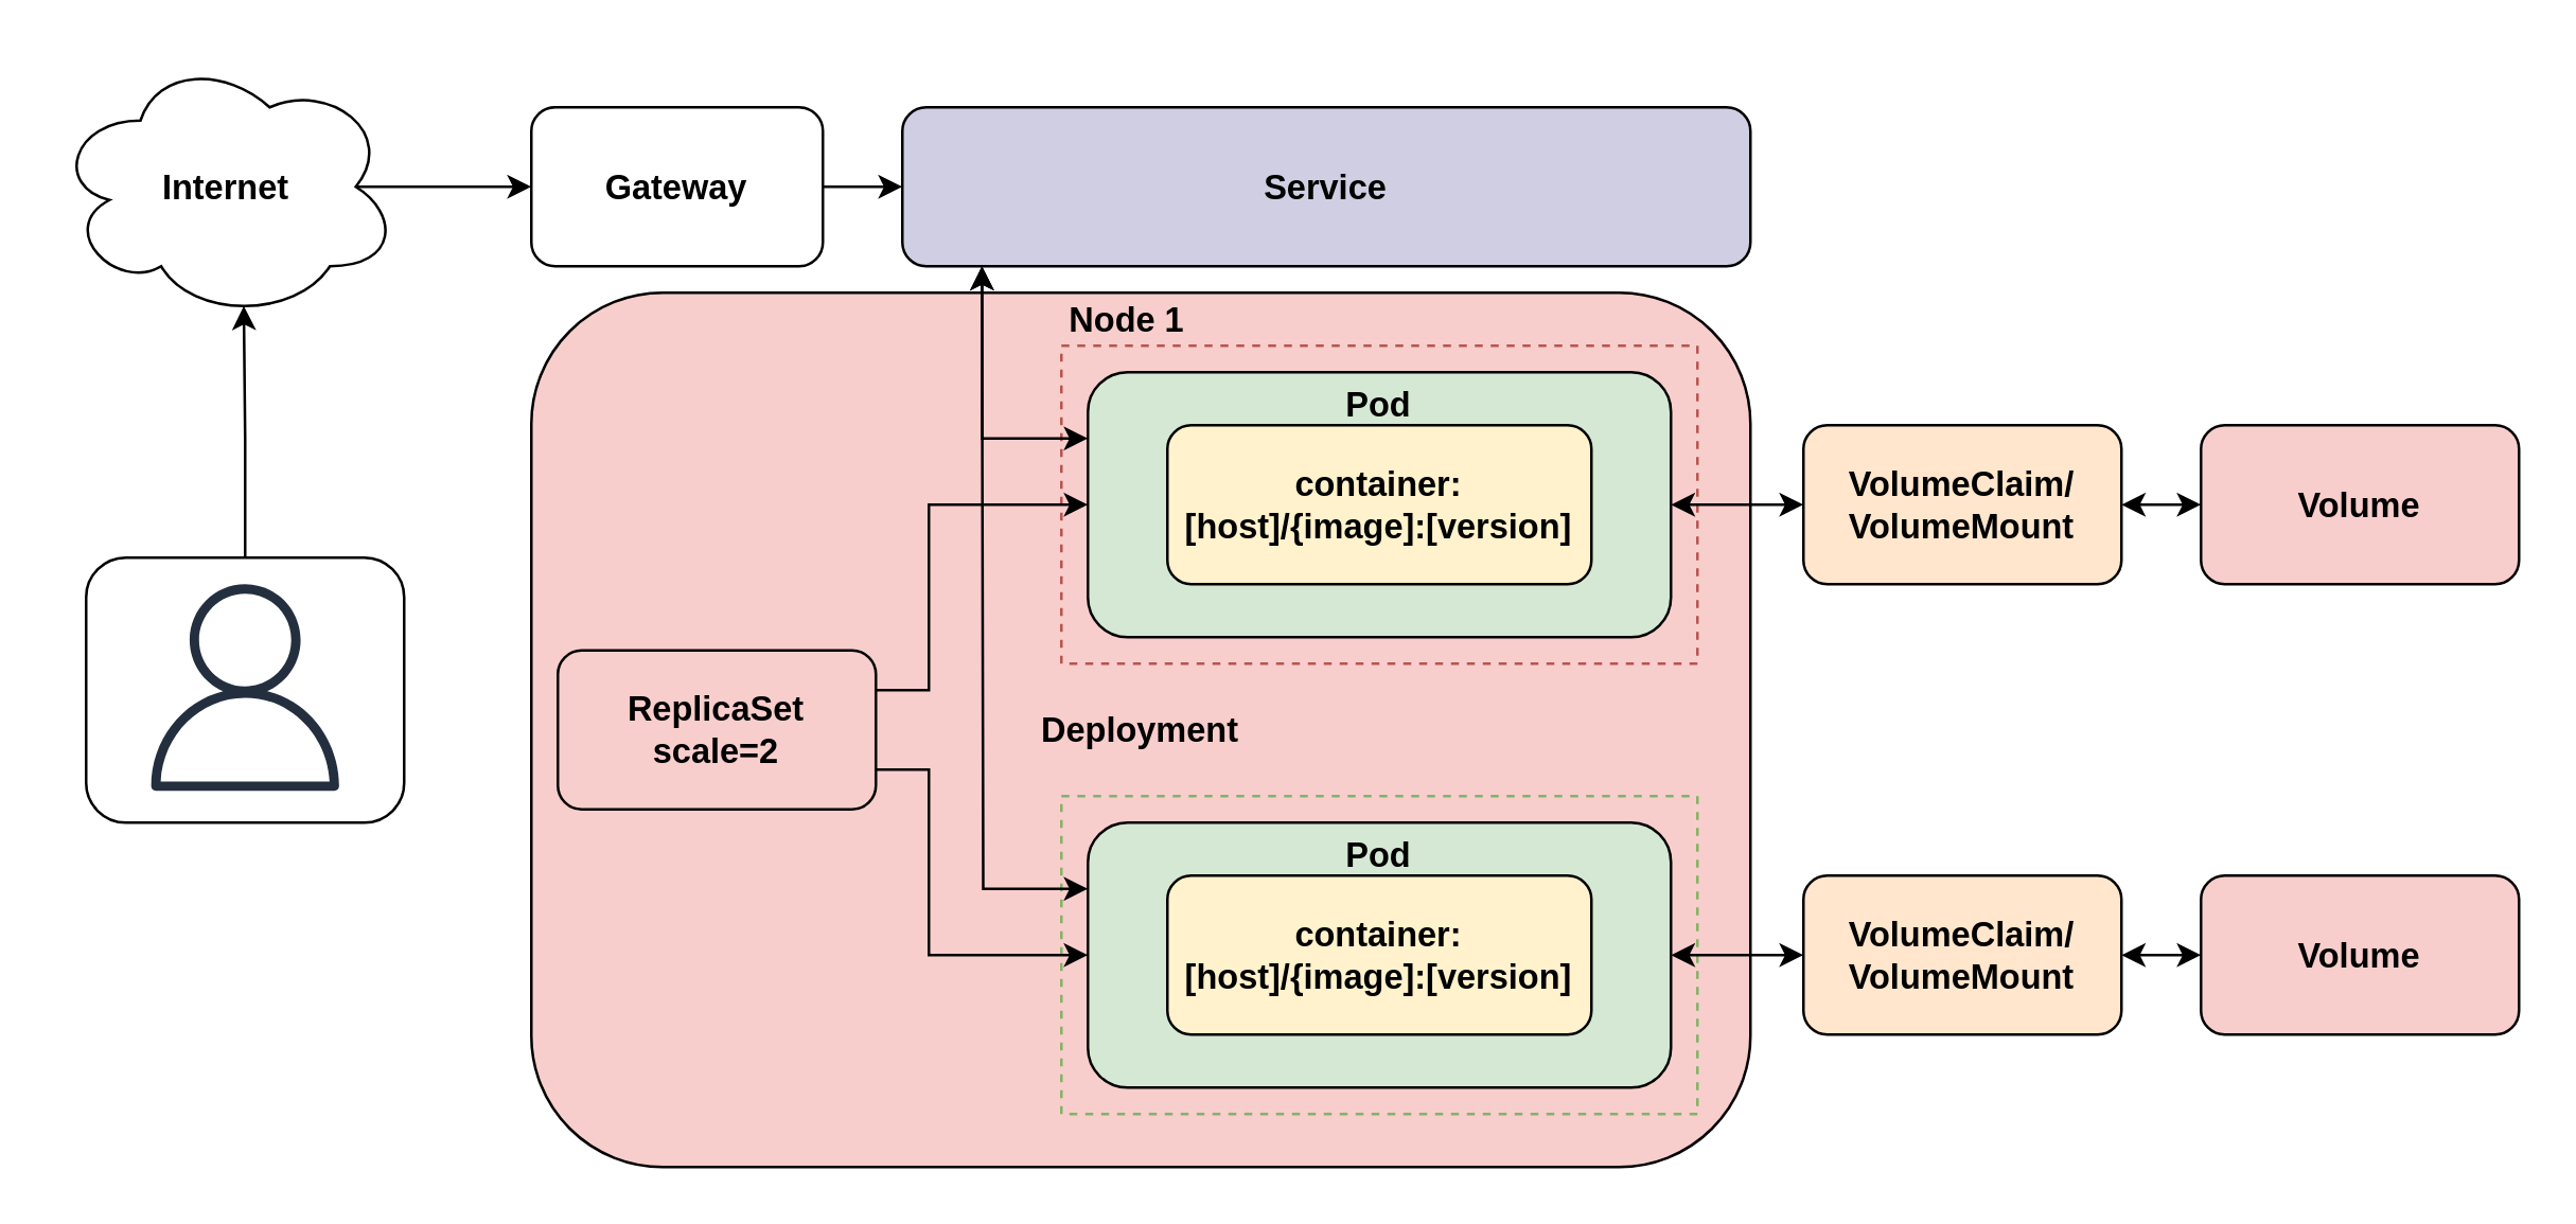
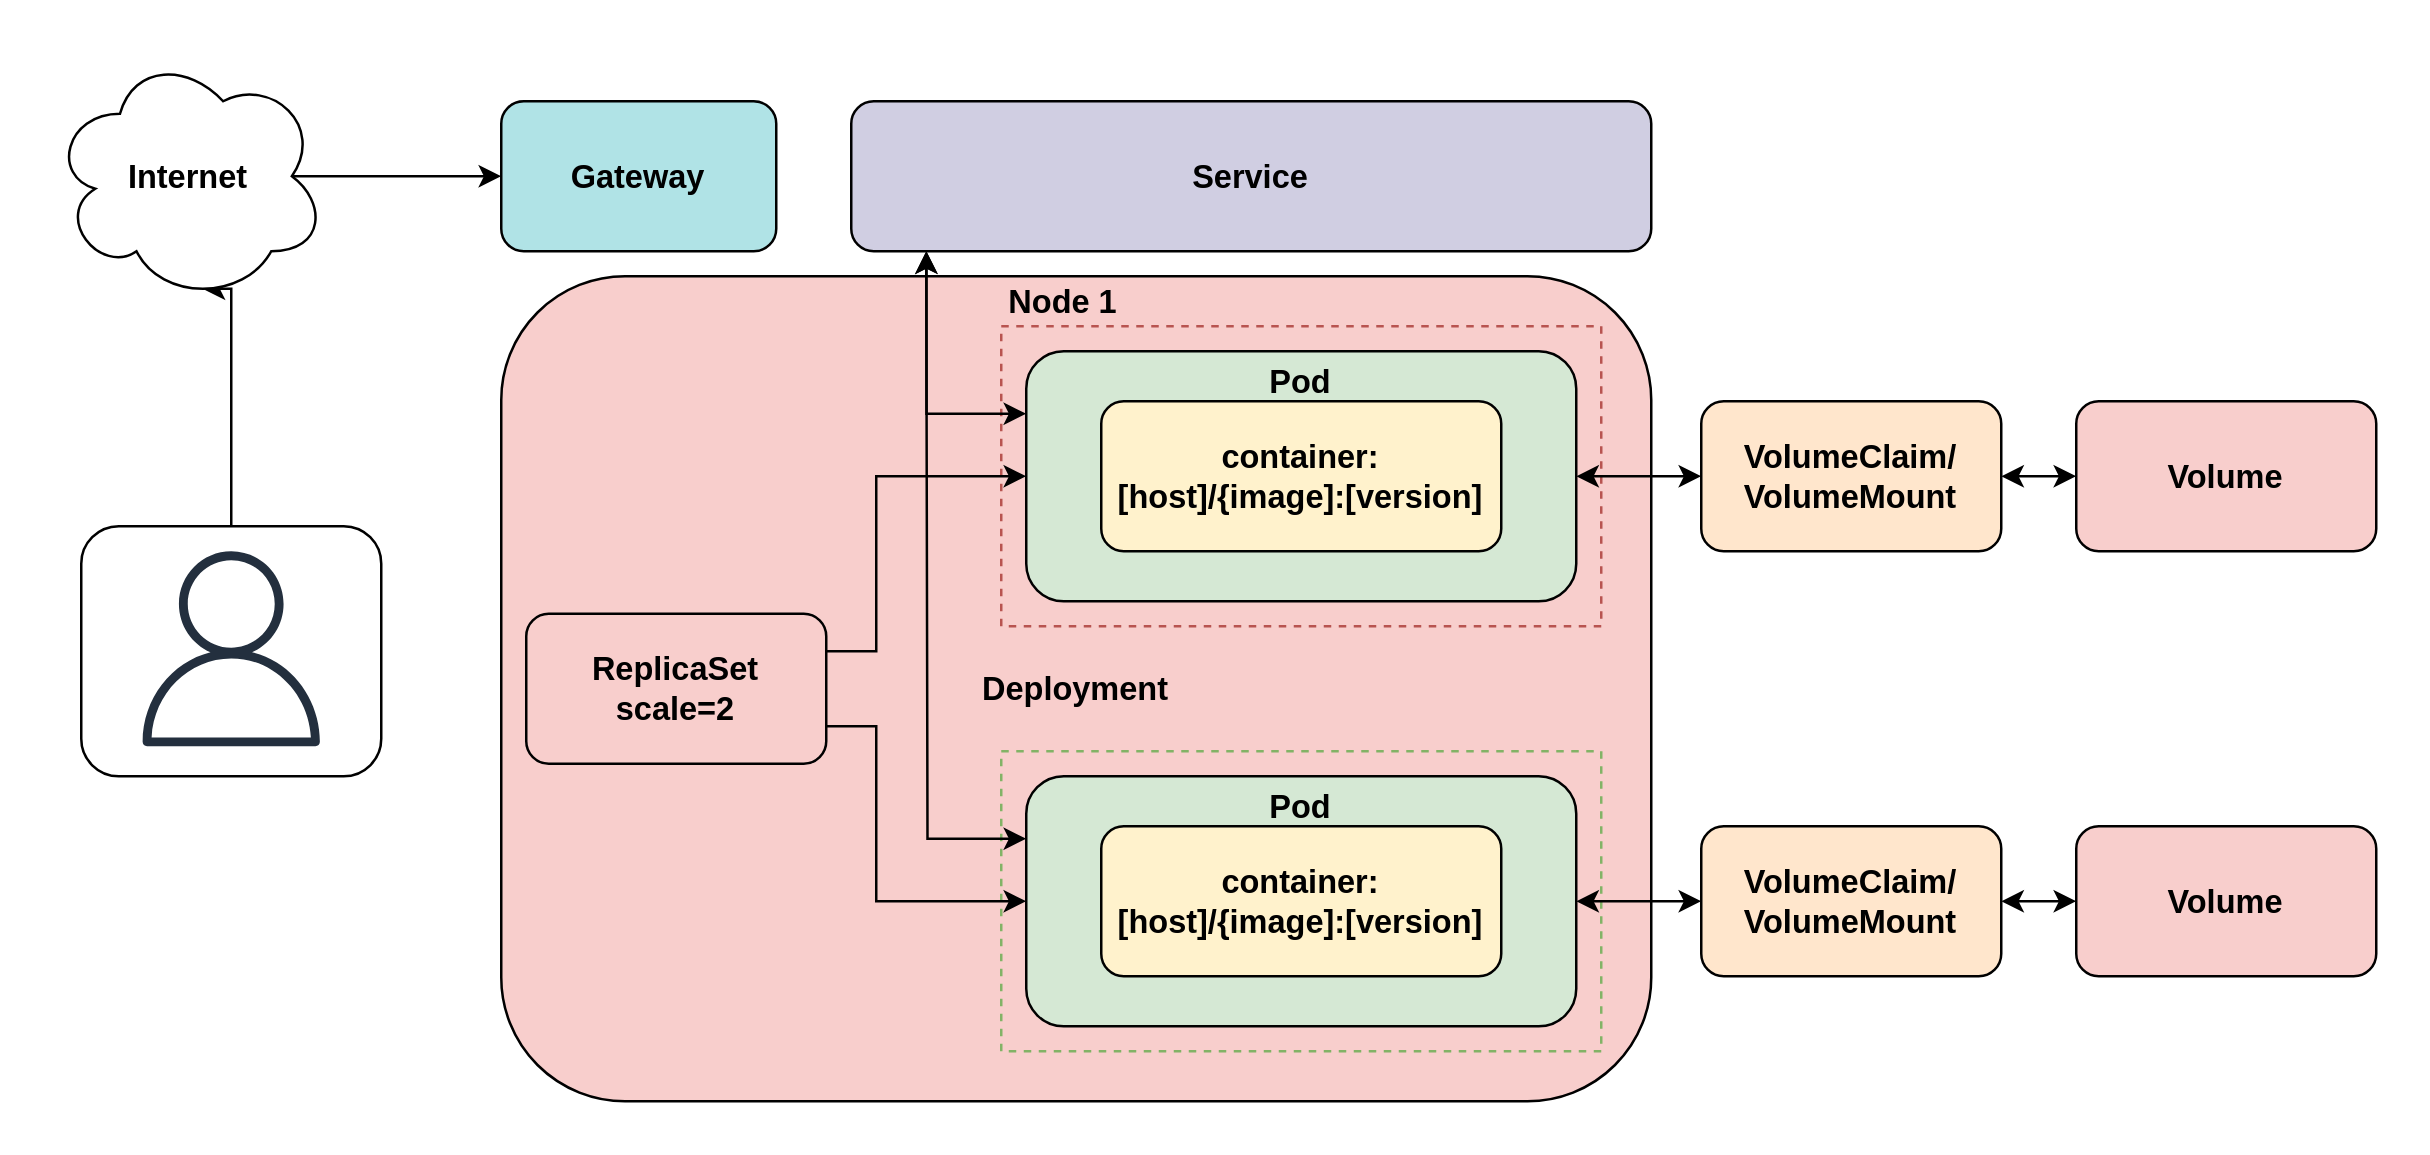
  <mxCell id="0" />
  <mxCell id="1" parent="0" />
  <mxCell id="2" style="edgeStyle=orthogonalEdgeStyle;rounded=0;orthogonalLoop=1;jettySize=auto;html=1;exitX=0.5;exitY=0;exitDx=0;exitDy=0;entryX=0.55;entryY=0.95;entryDx=0;entryDy=0;entryPerimeter=0;fontSize=13;fontFamily=Helvetica;" edge="1" parent="1" source="3" target="27"><mxGeometry relative="1" as="geometry"><Array as="points"><mxPoint x="92" y="165" /><mxPoint x="92" y="165" /></Array></mxGeometry></mxCell>
  <mxCell id="3" value="" style="rounded=1;whiteSpace=wrap;html=1;strokeColor=#000000;fillColor=#ffffff;fontSize=13;fontFamily=Helvetica;" vertex="1" parent="1"><mxGeometry x="32" y="210" width="120" height="100" as="geometry" /></mxCell>
  <mxCell id="4" value="Deployment" style="rounded=1;whiteSpace=wrap;html=1;strokeColor=#000000;fontSize=13;fontStyle=1;fillColor=#f8cecc;fontFamily=Helvetica;" vertex="1" parent="1"><mxGeometry x="200" y="110" width="460" height="330" as="geometry" /></mxCell>
  <mxCell id="5" value="" style="rounded=0;whiteSpace=wrap;html=1;strokeColor=#b85450;fontSize=13;fillColor=none;dashed=1;fontFamily=Helvetica;" vertex="1" parent="1"><mxGeometry x="400" y="130" width="240" height="120" as="geometry" /></mxCell>
  <mxCell id="6" value="" style="rounded=0;whiteSpace=wrap;html=1;strokeColor=#82b366;fontSize=13;fillColor=none;dashed=1;fontFamily=Helvetica;" vertex="1" parent="1"><mxGeometry x="400" y="300" width="240" height="120" as="geometry" /></mxCell>
  <mxCell id="7" style="edgeStyle=orthogonalEdgeStyle;rounded=0;orthogonalLoop=1;jettySize=auto;html=1;exitX=0;exitY=0.25;exitDx=0;exitDy=0;entryX=0.094;entryY=1;entryDx=0;entryDy=0;entryPerimeter=0;fontFamily=Helvetica;fontSize=13;startArrow=classic;startFill=1;" edge="1" parent="1" source="9" target="18"><mxGeometry relative="1" as="geometry" /></mxCell>
  <mxCell id="8" style="edgeStyle=orthogonalEdgeStyle;rounded=0;orthogonalLoop=1;jettySize=auto;html=1;exitX=1;exitY=0.5;exitDx=0;exitDy=0;entryX=0;entryY=0.5;entryDx=0;entryDy=0;startArrow=classic;startFill=1;endArrow=classic;endFill=1;fontFamily=Helvetica;fontSize=13;" edge="1" parent="1" source="9" target="23"><mxGeometry relative="1" as="geometry" /></mxCell>
  <mxCell id="9" value="Pod" style="rounded=1;whiteSpace=wrap;html=1;strokeColor=#000000;fontSize=13;fontStyle=1;labelPosition=center;verticalLabelPosition=top;align=center;verticalAlign=bottom;spacingBottom=-23;fillColor=#d5e8d4;fontFamily=Helvetica;" vertex="1" parent="1"><mxGeometry x="410" y="140" width="220" height="100" as="geometry" /></mxCell>
  <mxCell id="10" value="&lt;div style=&quot;font-size: 13px;&quot;&gt;&lt;span style=&quot;font-size: 13px;&quot;&gt;&lt;font style=&quot;font-size: 13px;&quot;&gt;container:&lt;/font&gt;&lt;/span&gt;&lt;/div&gt;&lt;div style=&quot;font-size: 13px;&quot;&gt;&lt;span style=&quot;font-size: 13px;&quot;&gt;&lt;font style=&quot;font-size: 13px;&quot;&gt;[host]/{image]:[version]&lt;br style=&quot;font-size: 13px;&quot;&gt;&lt;/font&gt;&lt;/span&gt;&lt;/div&gt;" style="rounded=1;whiteSpace=wrap;html=1;fontStyle=1;fontSize=13;fillColor=#fff2cc;strokeColor=#000000;fontFamily=Helvetica;" vertex="1" parent="1"><mxGeometry x="440" y="160" width="160" height="60" as="geometry" /></mxCell>
  <mxCell id="11" style="edgeStyle=orthogonalEdgeStyle;rounded=0;orthogonalLoop=1;jettySize=auto;html=1;exitX=1;exitY=0.25;exitDx=0;exitDy=0;entryX=0;entryY=0.5;entryDx=0;entryDy=0;fontFamily=Helvetica;fontSize=13;" edge="1" parent="1" source="13" target="9"><mxGeometry relative="1" as="geometry"><Array as="points"><mxPoint x="350" y="260" /><mxPoint x="350" y="190" /></Array></mxGeometry></mxCell>
  <mxCell id="12" style="edgeStyle=orthogonalEdgeStyle;rounded=0;orthogonalLoop=1;jettySize=auto;html=1;exitX=1;exitY=0.75;exitDx=0;exitDy=0;entryX=0;entryY=0.5;entryDx=0;entryDy=0;fontFamily=Helvetica;fontSize=13;" edge="1" parent="1" source="13" target="16"><mxGeometry relative="1" as="geometry"><Array as="points"><mxPoint x="350" y="290" /><mxPoint x="350" y="360" /></Array></mxGeometry></mxCell>
  <mxCell id="13" value="&lt;div&gt;ReplicaSet&lt;/div&gt;scale=2" style="rounded=1;whiteSpace=wrap;html=1;strokeColor=#000000;fontSize=13;fontStyle=1;fillColor=#f8cecc;fontFamily=Helvetica;" vertex="1" parent="1"><mxGeometry x="210" y="245" width="120" height="60" as="geometry" /></mxCell>
  <mxCell id="14" style="edgeStyle=orthogonalEdgeStyle;rounded=0;orthogonalLoop=1;jettySize=auto;html=1;exitX=0;exitY=0.25;exitDx=0;exitDy=0;fontFamily=Helvetica;fontSize=13;startArrow=classic;startFill=1;" edge="1" parent="1" source="16"><mxGeometry relative="1" as="geometry"><mxPoint x="370" y="100" as="targetPoint" /></mxGeometry></mxCell>
  <mxCell id="15" style="edgeStyle=orthogonalEdgeStyle;rounded=0;orthogonalLoop=1;jettySize=auto;html=1;exitX=1;exitY=0.5;exitDx=0;exitDy=0;entryX=0;entryY=0.5;entryDx=0;entryDy=0;startArrow=classic;startFill=1;endArrow=classic;endFill=1;fontFamily=Helvetica;fontSize=13;" edge="1" parent="1" source="16" target="21"><mxGeometry relative="1" as="geometry" /></mxCell>
  <mxCell id="16" value="Pod" style="rounded=1;whiteSpace=wrap;html=1;strokeColor=#000000;fontSize=13;fontStyle=1;labelPosition=center;verticalLabelPosition=top;align=center;verticalAlign=bottom;spacingBottom=-23;fillColor=#d5e8d4;fontFamily=Helvetica;" vertex="1" parent="1"><mxGeometry x="410" y="310" width="220" height="100" as="geometry" /></mxCell>
  <mxCell id="17" value="&lt;div style=&quot;font-size: 13px;&quot;&gt;&lt;span style=&quot;font-size: 13px;&quot;&gt;&lt;font style=&quot;font-size: 13px;&quot;&gt;container:&lt;/font&gt;&lt;/span&gt;&lt;/div&gt;&lt;div style=&quot;font-size: 13px;&quot;&gt;&lt;span style=&quot;font-size: 13px;&quot;&gt;&lt;font style=&quot;font-size: 13px;&quot;&gt;[host]/{image]:[version]&lt;br style=&quot;font-size: 13px;&quot;&gt;&lt;/font&gt;&lt;/span&gt;&lt;/div&gt;" style="rounded=1;whiteSpace=wrap;html=1;fontStyle=1;fontSize=13;fillColor=#fff2cc;strokeColor=#000000;fontFamily=Helvetica;" vertex="1" parent="1"><mxGeometry x="440" y="330" width="160" height="60" as="geometry" /></mxCell>
  <mxCell id="18" value="Service" style="rounded=1;whiteSpace=wrap;html=1;strokeColor=#000000;fontSize=13;fontStyle=1;fillColor=#d0cee2;fontFamily=Helvetica;" vertex="1" parent="1"><mxGeometry x="340" y="40" width="320" height="60" as="geometry" /></mxCell>
  <mxCell id="19" value="" style="outlineConnect=0;fontColor=#232F3E;gradientColor=none;fillColor=#232F3E;strokeColor=none;dashed=0;verticalLabelPosition=bottom;verticalAlign=top;align=center;html=1;fontSize=12;fontStyle=0;aspect=fixed;pointerEvents=1;shape=mxgraph.aws4.user;fontFamily=Helvetica;" vertex="1" parent="1"><mxGeometry x="53" y="220" width="78" height="78" as="geometry" /></mxCell>
  <mxCell id="20" style="edgeStyle=orthogonalEdgeStyle;rounded=0;orthogonalLoop=1;jettySize=auto;html=1;exitX=1;exitY=0.5;exitDx=0;exitDy=0;entryX=0;entryY=0.5;entryDx=0;entryDy=0;startArrow=classic;startFill=1;endArrow=classic;endFill=1;fontFamily=Helvetica;fontSize=13;" edge="1" parent="1" source="21" target="25"><mxGeometry relative="1" as="geometry" /></mxCell>
  <mxCell id="21" value="&lt;div&gt;VolumeClaim/&lt;/div&gt;&lt;div&gt;VolumeMount&lt;br&gt;&lt;/div&gt;" style="rounded=1;whiteSpace=wrap;html=1;strokeColor=#000000;fillColor=#ffe6cc;fontSize=13;fontStyle=1;fontFamily=Helvetica;" vertex="1" parent="1"><mxGeometry x="680" y="330" width="120" height="60" as="geometry" /></mxCell>
  <mxCell id="22" style="edgeStyle=orthogonalEdgeStyle;rounded=0;orthogonalLoop=1;jettySize=auto;html=1;exitX=1;exitY=0.5;exitDx=0;exitDy=0;startArrow=classic;startFill=1;endArrow=classic;endFill=1;fontFamily=Helvetica;fontSize=13;" edge="1" parent="1" source="23" target="24"><mxGeometry relative="1" as="geometry" /></mxCell>
  <mxCell id="23" value="&lt;div&gt;VolumeClaim/&lt;/div&gt;VolumeMount" style="rounded=1;whiteSpace=wrap;html=1;strokeColor=#000000;fillColor=#ffe6cc;fontSize=13;fontStyle=1;fontFamily=Helvetica;" vertex="1" parent="1"><mxGeometry x="680" y="160" width="120" height="60" as="geometry" /></mxCell>
  <mxCell id="24" value="Volume" style="rounded=1;whiteSpace=wrap;html=1;strokeColor=#000000;fillColor=#f8cecc;fontSize=13;fontStyle=1;fontFamily=Helvetica;" vertex="1" parent="1"><mxGeometry x="830" y="160" width="120" height="60" as="geometry" /></mxCell>
  <mxCell id="25" value="Volume" style="rounded=1;whiteSpace=wrap;html=1;strokeColor=#000000;fillColor=#f8cecc;fontSize=13;fontStyle=1;fontFamily=Helvetica;" vertex="1" parent="1"><mxGeometry x="830" y="330" width="120" height="60" as="geometry" /></mxCell>
  <mxCell id="26" style="edgeStyle=orthogonalEdgeStyle;rounded=0;orthogonalLoop=1;jettySize=auto;html=1;exitX=0.875;exitY=0.5;exitDx=0;exitDy=0;exitPerimeter=0;fontSize=13;fontFamily=Helvetica;" edge="1" parent="1" source="27" target="30"><mxGeometry relative="1" as="geometry" /></mxCell>
- <mxCell id="27" value="Internet" style="ellipse;shape=cloud;whiteSpace=wrap;html=1;strokeColor=#000000;fillColor=#ffffff;fontSize=13;fontStyle=1;fontFamily=Helvetica;" vertex="1" parent="1"><mxGeometry x="20" y="20" width="130" height="100" as="geometry" /></mxCell>
+ <mxCell id="27" value="Internet" style="ellipse;shape=cloud;whiteSpace=wrap;html=1;strokeColor=#000000;fillColor=#ffffff;fontSize=13;fontStyle=1;fontFamily=Helvetica;" vertex="1" parent="1"><mxGeometry x="20" y="20" width="110" height="100" as="geometry" /></mxCell>
  <mxCell id="28" value="Node 1" style="text;html=1;strokeColor=none;fillColor=none;align=center;verticalAlign=middle;whiteSpace=wrap;rounded=0;fontSize=13;fontStyle=1;fontFamily=Helvetica;" vertex="1" parent="1"><mxGeometry x="400" y="110" width="50" height="20" as="geometry" /></mxCell>
- <mxCell id="29" style="edgeStyle=orthogonalEdgeStyle;rounded=0;orthogonalLoop=1;jettySize=auto;html=1;exitX=1;exitY=0.5;exitDx=0;exitDy=0;fontSize=13;fontFamily=Helvetica;" edge="1" parent="1" source="30" target="18"><mxGeometry relative="1" as="geometry" /></mxCell>
- <mxCell id="30" value="Gateway" style="rounded=1;whiteSpace=wrap;html=1;strokeColor=#000000;fontSize=13;fontStyle=1;fillColor=#ffffff;fontFamily=Helvetica;" vertex="1" parent="1"><mxGeometry x="200" y="40" width="110" height="60" as="geometry" /></mxCell>
+ <mxCell id="30" value="Gateway" style="rounded=1;whiteSpace=wrap;html=1;strokeColor=#000000;fontSize=13;fontStyle=1;fillColor=#b0e3e6;fontFamily=Helvetica;" vertex="1" parent="1"><mxGeometry x="200" y="40" width="110" height="60" as="geometry" /></mxCell>
